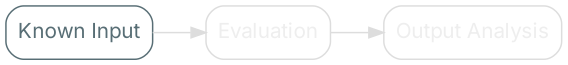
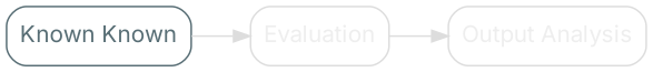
  digraph {
    rankdir=LR
    node [color="#dddddd" fillcolor="#ffffff" fontcolor="#eeeeee" fontname="Inter,Arial" shape=rectangle style="rounded,filled"]
    edge [color="#dddddd" fontcolor="#000000" fontname="Inter,Arial" fontsize=11]
-   n1 [color="#586E75" fontcolor="#586E75" label="Known Input"]
+   n1 [color="#586E75" fontcolor="#586E75" label="Known Known"]
    Evaluation
    n3 [label="Output Analysis"]
    n1 -> Evaluation
    Evaluation -> n3
  }
